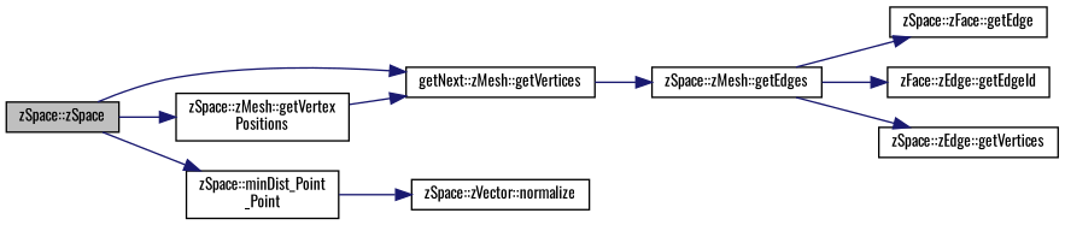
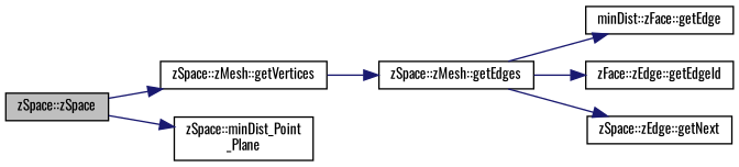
  digraph {
    fontname=Oswald
    rankdir=LR
    node [color=black fillcolor=white fontname=Oswald fontsize=10 shape=record style=filled]
    edge [color=midnightblue fontname=Oswald fontsize=10 labelfontname=Helvetica labelfontsize=10 style=solid]
    n1 [fillcolor=grey75 fontcolor=black height=0.2 label="zSpace::zSpace" width=0.4]
-   n2 [height=0.2 label="getNext::zMesh::getVertices" width=0.4]
-   n3 [height=0.2 label="zSpace::zMesh::getVertex\lPositions" width=0.4]
-   n4 [height=0.2 label="zSpace::minDist_Point\l_Point" width=0.4]
+   n2 [height=0.2 label="zSpace::zMesh::getVertices" width=0.4]
+   n4 [height=0.2 label="zSpace::minDist_Point\l_Plane" width=0.4]
    n5 [height=0.2 label="zSpace::zMesh::getEdges" width=0.4]
-   n6 [height=0.2 label="zSpace::zVector::normalize" width=0.4]
-   n7 [height=0.2 label="zSpace::zFace::getEdge" width=0.4]
+   n7 [height=0.2 label="minDist::zFace::getEdge" width=0.4]
    n8 [height=0.2 label="zFace::zEdge::getEdgeId" width=0.4]
-   n9 [height=0.2 label="zSpace::zEdge::getVertices" width=0.4]
+   n9 [height=0.2 label="zSpace::zEdge::getNext" width=0.4]
    n1 -> n2
-   n1 -> n3
    n1 -> n4
    n2 -> n5
-   n3 -> n2
-   n4 -> n6
    n5 -> n7
    n5 -> n8
    n5 -> n9
  }
